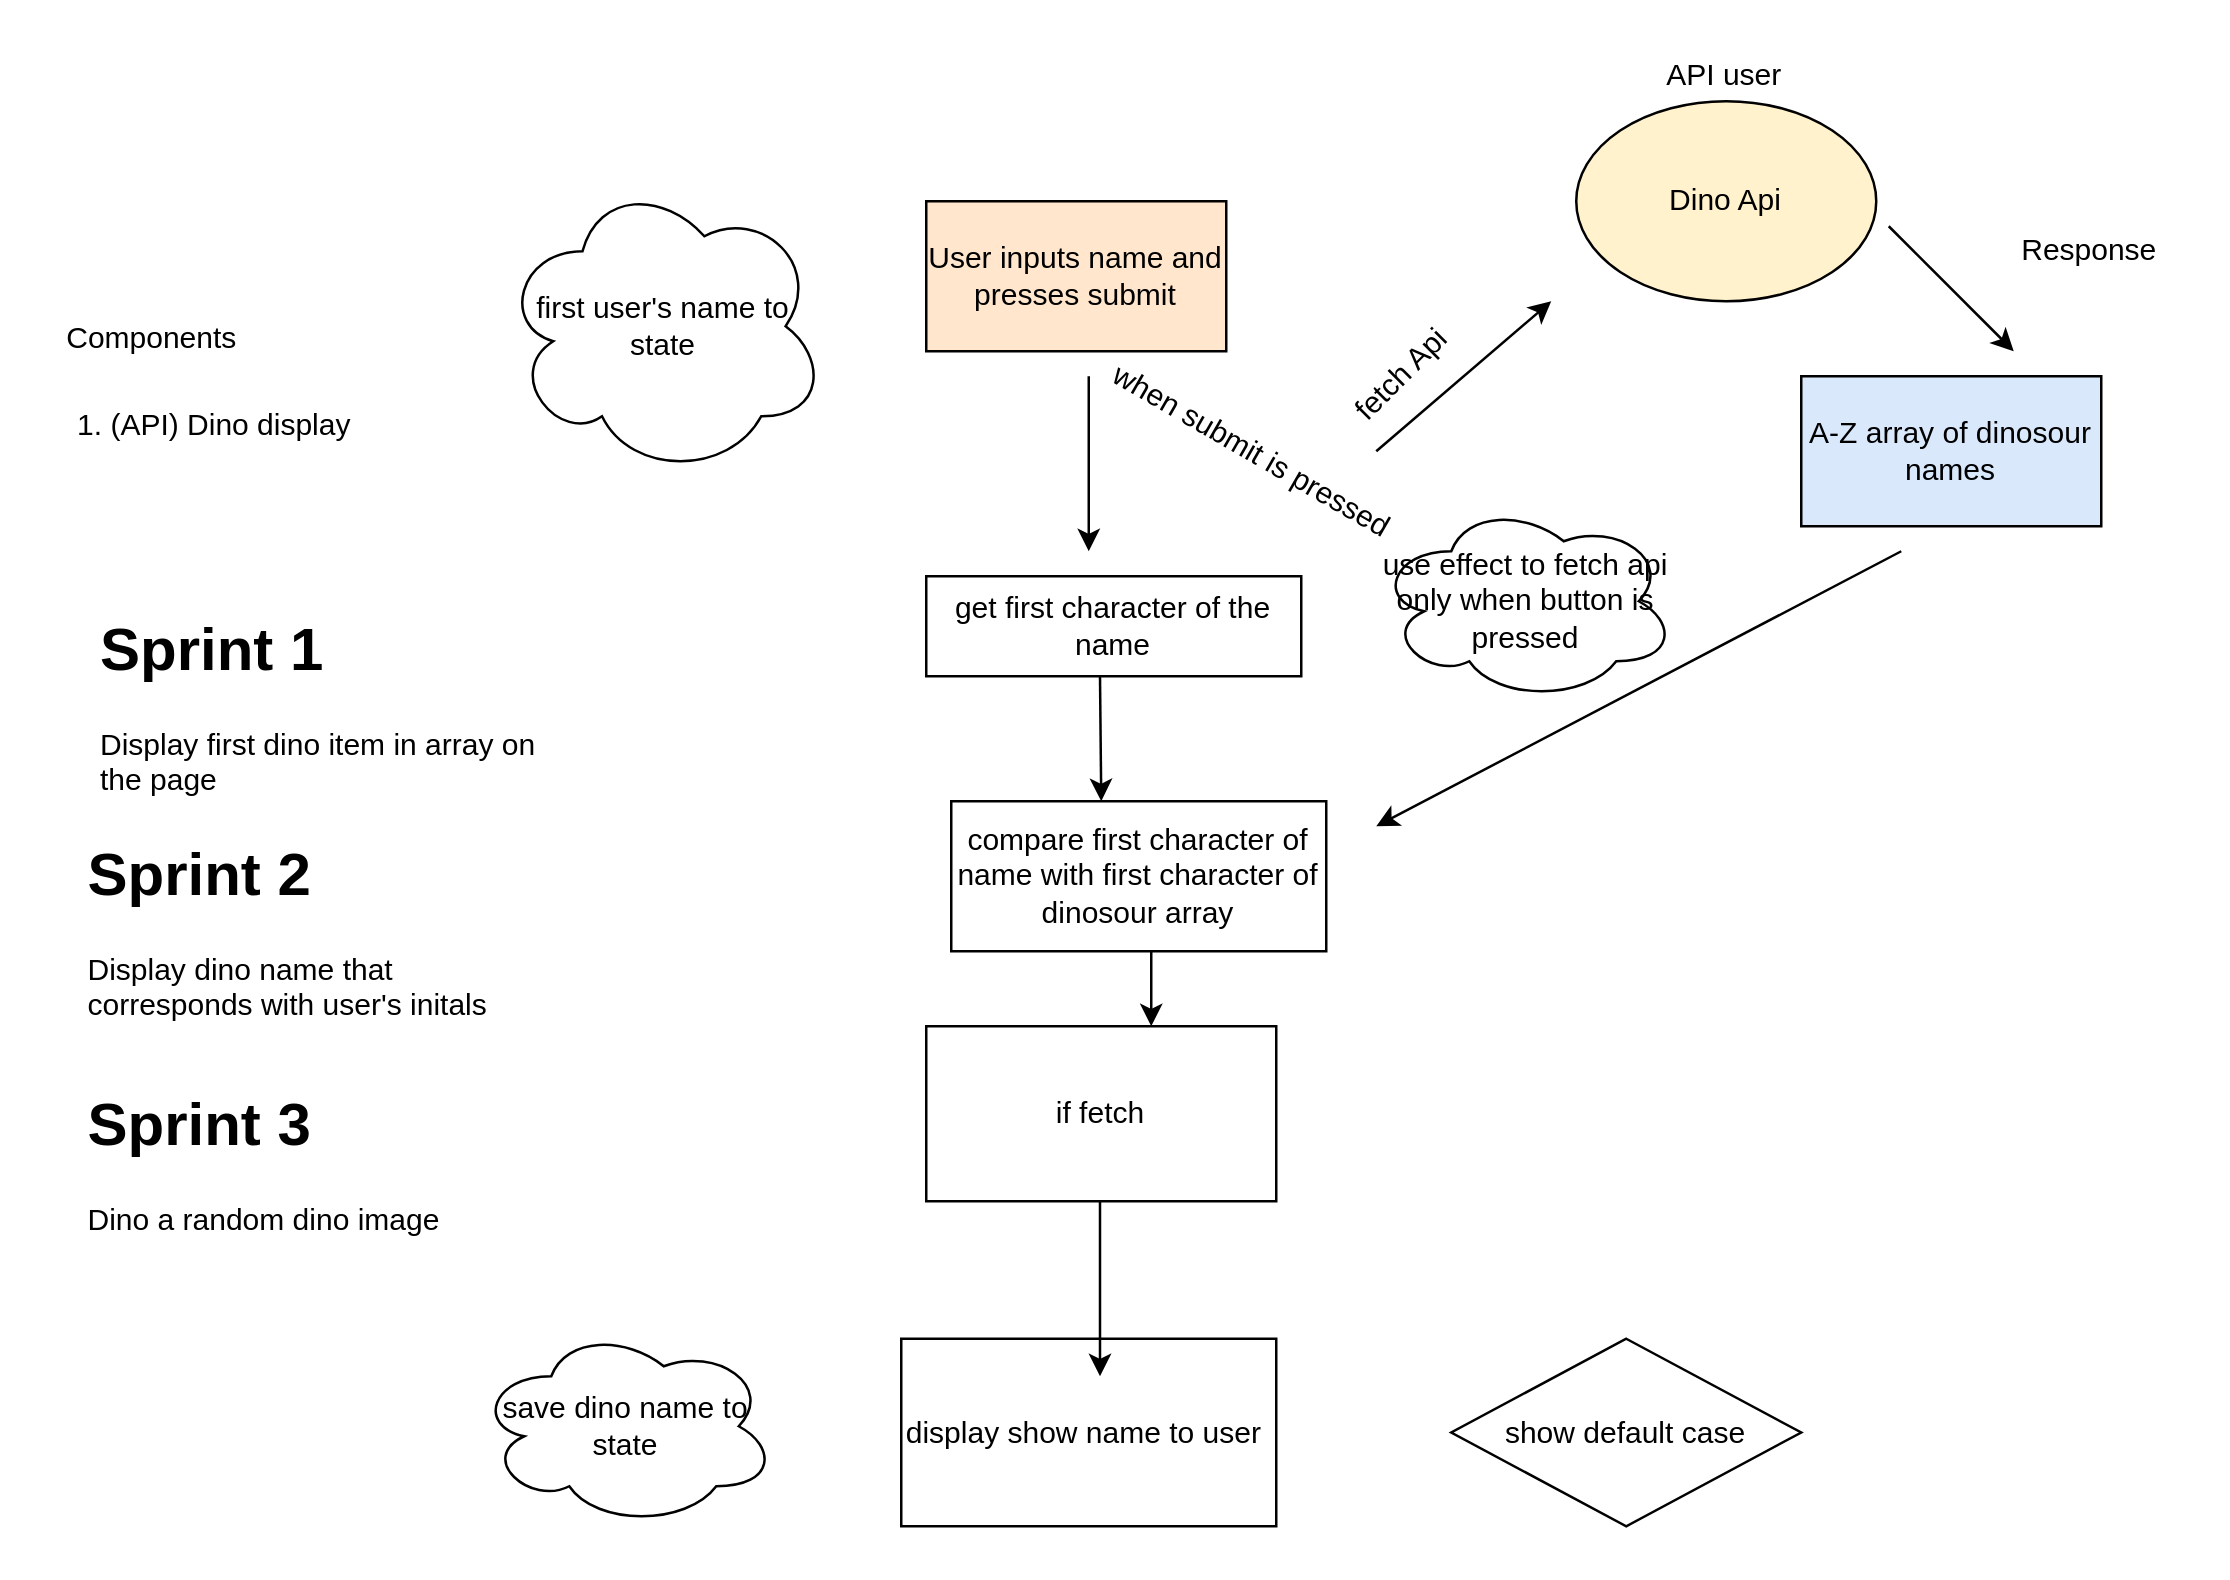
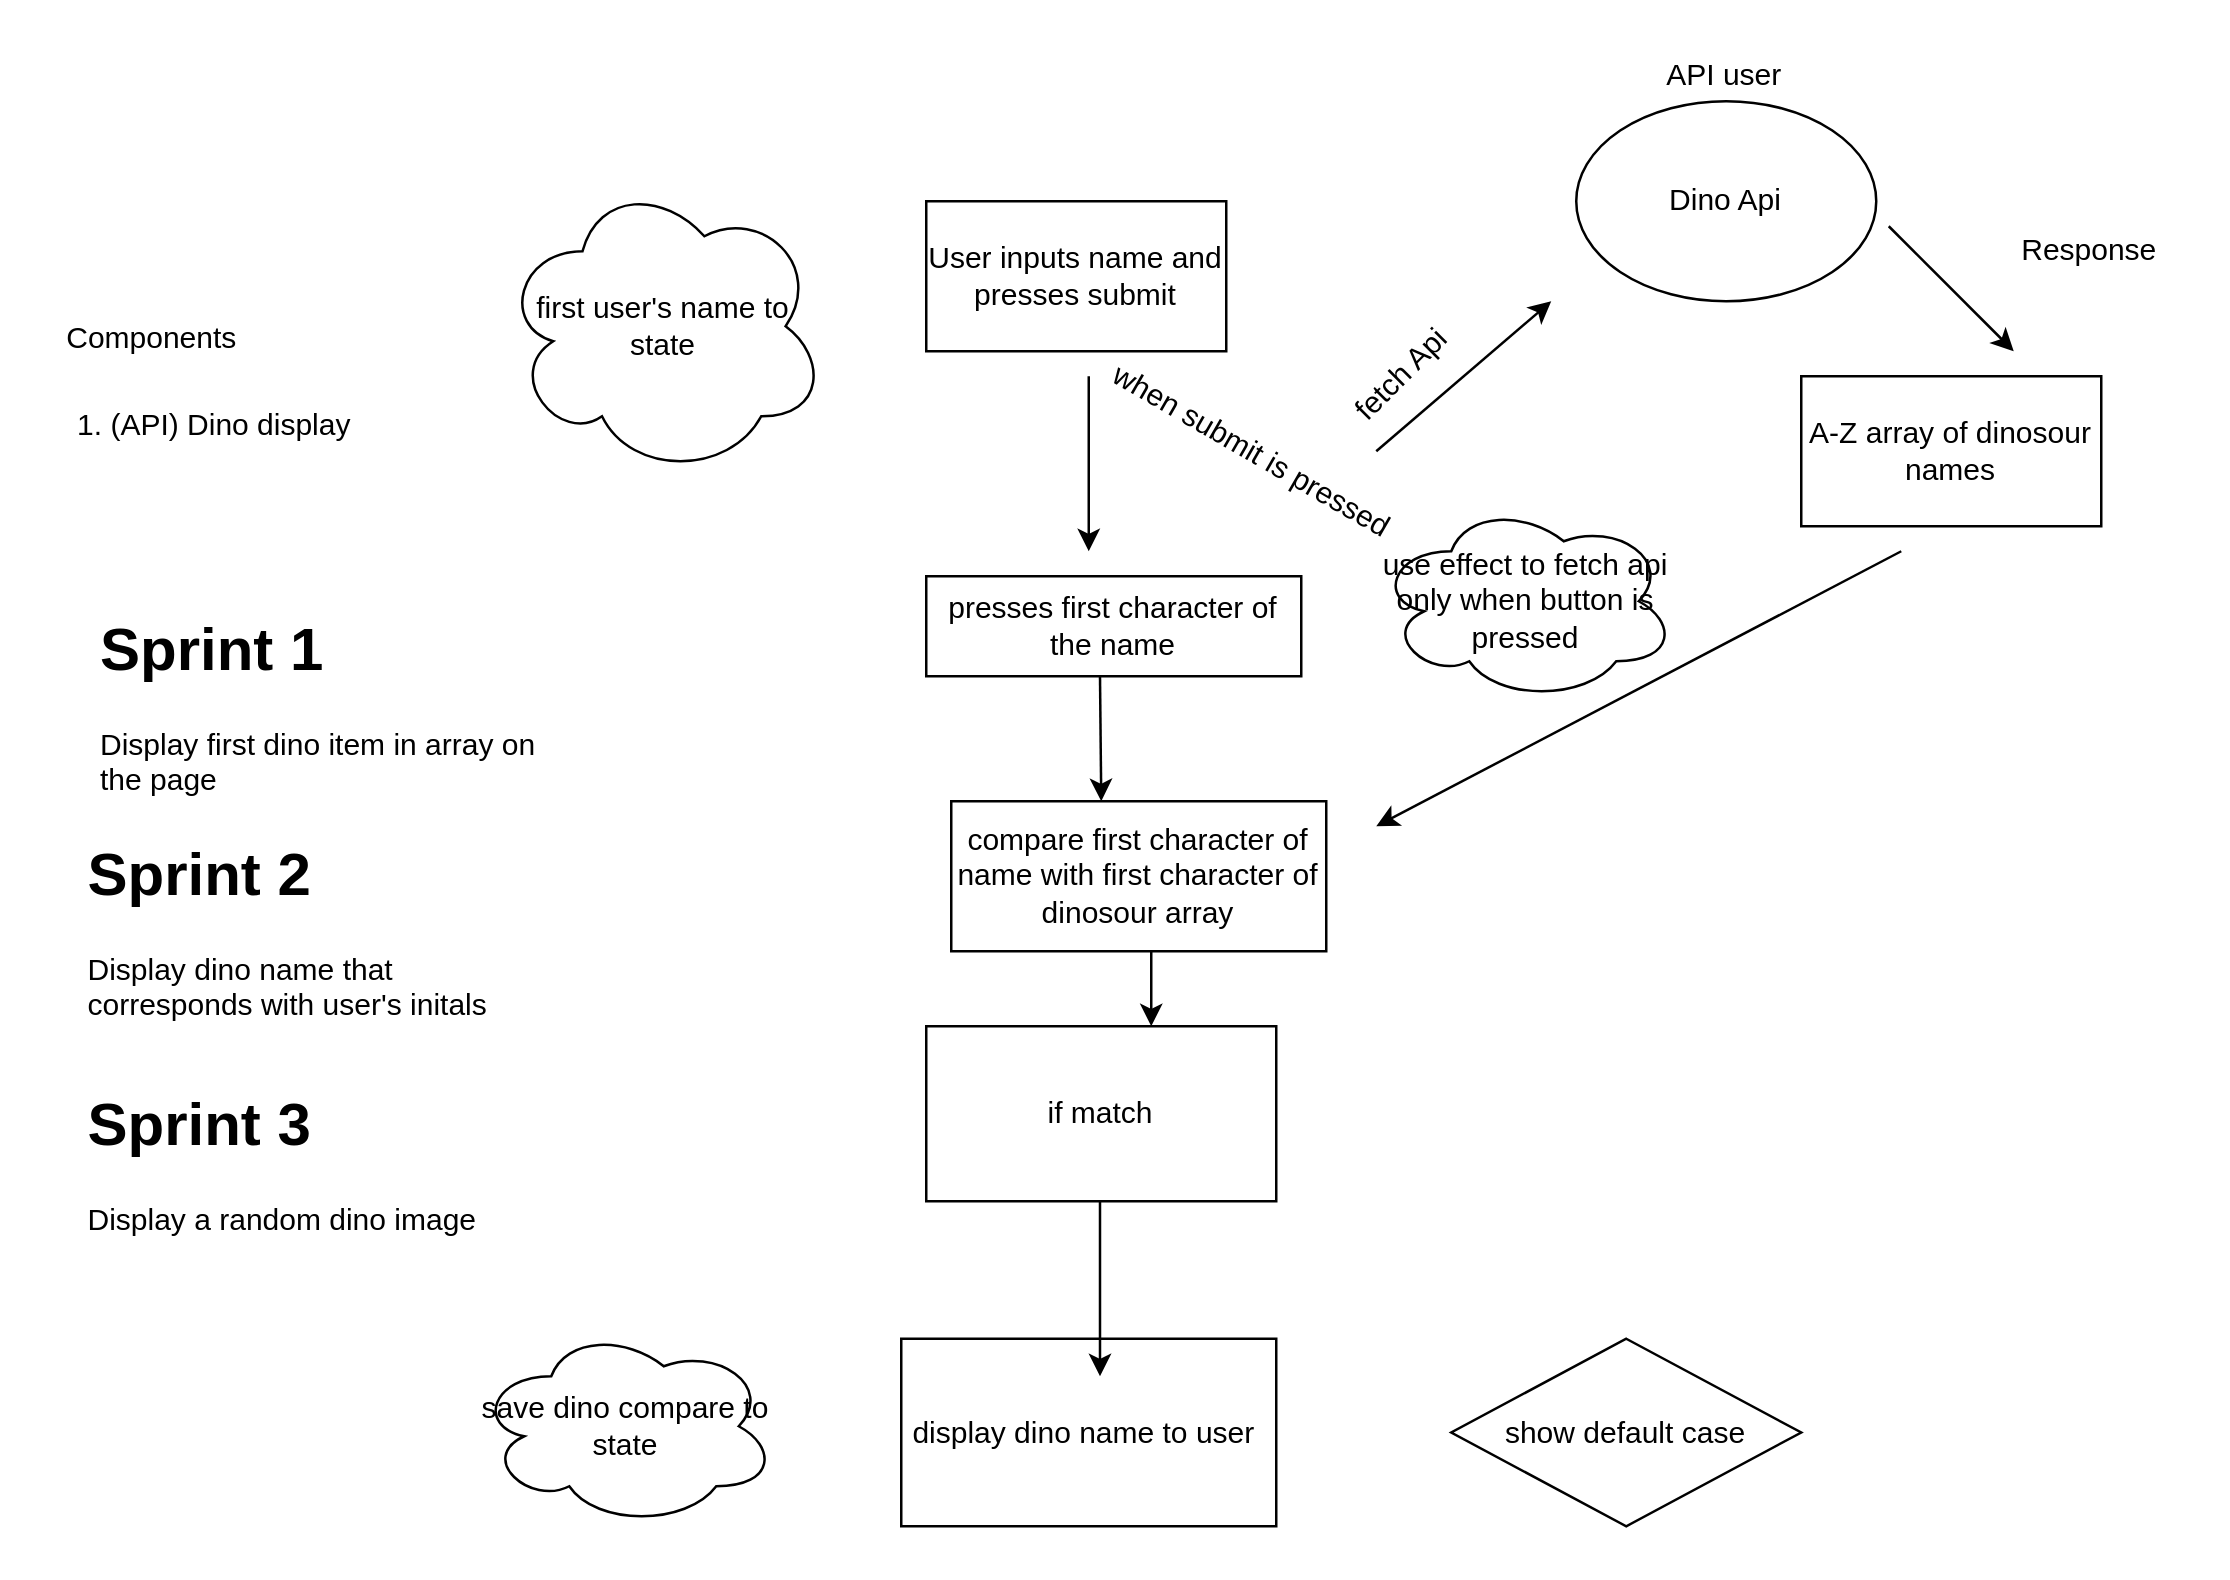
  <mxCell id="0" />
  <mxCell id="1" parent="0" />
- <mxCell id="2" value="Dino Api" style="ellipse;whiteSpace=wrap;html=1;fillColor=#fff2cc;" parent="1" vertex="1"><mxGeometry x="630" y="40" width="120" height="80" as="geometry" /></mxCell>
- <mxCell id="3" value="User inputs name and presses submit" style="rounded=0;whiteSpace=wrap;html=1;fillColor=#ffe6cc;" vertex="1" parent="1"><mxGeometry x="370" y="80" width="120" height="60" as="geometry" /></mxCell>
+ <mxCell id="2" value="Dino Api" style="ellipse;whiteSpace=wrap;html=1;" parent="1" vertex="1"><mxGeometry x="630" y="40" width="120" height="80" as="geometry" /></mxCell>
+ <mxCell id="3" value="User inputs name and presses submit" style="rounded=0;whiteSpace=wrap;html=1;" vertex="1" parent="1"><mxGeometry x="370" y="80" width="120" height="60" as="geometry" /></mxCell>
  <mxCell id="4" value="" style="endArrow=classic;html=1;" edge="1" parent="1"><mxGeometry width="50" height="50" relative="1" as="geometry"><mxPoint x="435" y="150" as="sourcePoint" /><mxPoint x="435" y="220" as="targetPoint" /></mxGeometry></mxCell>
- <mxCell id="5" value="get first character of the name" style="rounded=0;whiteSpace=wrap;html=1;" vertex="1" parent="1"><mxGeometry x="370" y="230" width="150" height="40" as="geometry" /></mxCell>
- <mxCell id="6" value="A-Z array of dinosour names" style="rounded=0;whiteSpace=wrap;html=1;fillColor=#dae8fc;" vertex="1" parent="1"><mxGeometry x="720" y="150" width="120" height="60" as="geometry" /></mxCell>
+ <mxCell id="5" value="presses first character of the name" style="rounded=0;whiteSpace=wrap;html=1;" vertex="1" parent="1"><mxGeometry x="370" y="230" width="150" height="40" as="geometry" /></mxCell>
+ <mxCell id="6" value="A-Z array of dinosour names" style="rounded=0;whiteSpace=wrap;html=1;" vertex="1" parent="1"><mxGeometry x="720" y="150" width="120" height="60" as="geometry" /></mxCell>
  <mxCell id="7" value="" style="endArrow=classic;html=1;" edge="1" parent="1"><mxGeometry width="50" height="50" relative="1" as="geometry"><mxPoint x="755" y="90" as="sourcePoint" /><mxPoint x="805" y="140" as="targetPoint" /></mxGeometry></mxCell>
  <mxCell id="8" value="Response" style="text;html=1;align=center;verticalAlign=middle;resizable=0;points=[];autosize=1;strokeColor=none;fillColor=none;" vertex="1" parent="1"><mxGeometry x="800" y="90" width="70" height="20" as="geometry" /></mxCell>
  <mxCell id="9" value="API user" style="text;html=1;align=center;verticalAlign=middle;resizable=0;points=[];autosize=1;strokeColor=none;fillColor=none;" vertex="1" parent="1"><mxGeometry x="654" y="20" width="70" height="20" as="geometry" /></mxCell>
  <mxCell id="10" value="" style="endArrow=classic;html=1;" edge="1" parent="1"><mxGeometry width="50" height="50" relative="1" as="geometry"><mxPoint x="550" y="180" as="sourcePoint" /><mxPoint x="620" y="120" as="targetPoint" /></mxGeometry></mxCell>
  <mxCell id="11" value="when submit is pressed" style="text;html=1;align=center;verticalAlign=middle;resizable=0;points=[];autosize=1;strokeColor=none;fillColor=none;rotation=30;" vertex="1" parent="1"><mxGeometry x="430" y="170" width="140" height="20" as="geometry" /></mxCell>
  <mxCell id="12" value="fetch Api" style="text;html=1;align=center;verticalAlign=middle;resizable=0;points=[];autosize=1;strokeColor=none;fillColor=none;rotation=-45;" vertex="1" parent="1"><mxGeometry x="530" y="140" width="60" height="20" as="geometry" /></mxCell>
  <mxCell id="13" value="compare first character of name with first character of dinosour array" style="rounded=0;whiteSpace=wrap;html=1;" vertex="1" parent="1"><mxGeometry x="380" y="320" width="150" height="60" as="geometry" /></mxCell>
  <mxCell id="14" value="" style="endArrow=classic;html=1;" edge="1" parent="1"><mxGeometry width="50" height="50" relative="1" as="geometry"><mxPoint x="760" y="220" as="sourcePoint" /><mxPoint x="550" y="330" as="targetPoint" /><Array as="points" /></mxGeometry></mxCell>
- <mxCell id="15" value="if fetch" style="rounded=0;whiteSpace=wrap;html=1;" vertex="1" parent="1"><mxGeometry x="370" y="410" width="140" height="70" as="geometry" /></mxCell>
+ <mxCell id="15" value="if match" style="rounded=0;whiteSpace=wrap;html=1;" vertex="1" parent="1"><mxGeometry x="370" y="410" width="140" height="70" as="geometry" /></mxCell>
  <mxCell id="16" value="show default case" style="rhombus;whiteSpace=wrap;html=1;" vertex="1" parent="1"><mxGeometry x="580" y="535" width="140" height="75" as="geometry" /></mxCell>
- <mxCell id="17" value="display show name to user&amp;nbsp;" style="rounded=0;whiteSpace=wrap;html=1;" vertex="1" parent="1"><mxGeometry x="360" y="535" width="150" height="75" as="geometry" /></mxCell>
- <mxCell id="18" value="save dino name to state" style="ellipse;shape=cloud;whiteSpace=wrap;html=1;" vertex="1" parent="1"><mxGeometry x="190" y="530" width="120" height="80" as="geometry" /></mxCell>
+ <mxCell id="17" value="display dino name to user&amp;nbsp;" style="rounded=0;whiteSpace=wrap;html=1;" vertex="1" parent="1"><mxGeometry x="360" y="535" width="150" height="75" as="geometry" /></mxCell>
+ <mxCell id="18" value="save dino compare to state" style="ellipse;shape=cloud;whiteSpace=wrap;html=1;" vertex="1" parent="1"><mxGeometry x="190" y="530" width="120" height="80" as="geometry" /></mxCell>
  <mxCell id="19" value="first user's name to state" style="ellipse;shape=cloud;whiteSpace=wrap;html=1;" vertex="1" parent="1"><mxGeometry x="200" y="70" width="130" height="120" as="geometry" /></mxCell>
  <mxCell id="20" value="use effect to fetch api only when button is pressed" style="ellipse;shape=cloud;whiteSpace=wrap;html=1;" vertex="1" parent="1"><mxGeometry x="550" y="200" width="120" height="80" as="geometry" /></mxCell>
  <mxCell id="21" value="" style="endArrow=classic;html=1;" edge="1" parent="1"><mxGeometry width="50" height="50" relative="1" as="geometry"><mxPoint x="439.5" y="480" as="sourcePoint" /><mxPoint x="439.5" y="550" as="targetPoint" /></mxGeometry></mxCell>
  <mxCell id="22" value="" style="endArrow=classic;html=1;" edge="1" parent="1"><mxGeometry width="50" height="50" relative="1" as="geometry"><mxPoint x="460" y="380" as="sourcePoint" /><mxPoint x="460" y="410" as="targetPoint" /></mxGeometry></mxCell>
  <mxCell id="23" value="Components" style="text;html=1;align=center;verticalAlign=middle;resizable=0;points=[];autosize=1;strokeColor=none;fillColor=none;" vertex="1" parent="1"><mxGeometry x="20" y="125" width="80" height="20" as="geometry" /></mxCell>
  <mxCell id="24" value="1. (API) Dino display" style="text;html=1;align=center;verticalAlign=middle;resizable=0;points=[];autosize=1;strokeColor=none;fillColor=none;" vertex="1" parent="1"><mxGeometry x="20" y="160" width="130" height="20" as="geometry" /></mxCell>
  <mxCell id="25" value="" style="endArrow=classic;html=1;" edge="1" parent="1"><mxGeometry width="50" height="50" relative="1" as="geometry"><mxPoint x="439.5" y="270" as="sourcePoint" /><mxPoint x="440" y="320" as="targetPoint" /></mxGeometry></mxCell>
  <mxCell id="26" value="&lt;h1&gt;Sprint 1&lt;/h1&gt;&lt;p&gt;Display first dino item in array on the page&amp;nbsp;&lt;/p&gt;" style="text;html=1;strokeColor=none;fillColor=none;spacing=5;spacingTop=-20;whiteSpace=wrap;overflow=hidden;rounded=0;" vertex="1" parent="1"><mxGeometry x="35" y="240" width="190" height="80" as="geometry" /></mxCell>
  <mxCell id="27" value="&lt;h1&gt;Sprint 2&lt;/h1&gt;&lt;p&gt;Display dino name that corresponds with user's initals&amp;nbsp;&lt;/p&gt;" style="text;html=1;strokeColor=none;fillColor=none;spacing=5;spacingTop=-20;whiteSpace=wrap;overflow=hidden;rounded=0;" vertex="1" parent="1"><mxGeometry x="30" y="330" width="190" height="80" as="geometry" /></mxCell>
- <mxCell id="28" value="&lt;h1&gt;Sprint 3&lt;/h1&gt;&lt;p&gt;Dino a random dino image&amp;nbsp;&lt;/p&gt;" style="text;html=1;strokeColor=none;fillColor=none;spacing=5;spacingTop=-20;whiteSpace=wrap;overflow=hidden;rounded=0;" vertex="1" parent="1"><mxGeometry x="30" y="430" width="190" height="120" as="geometry" /></mxCell>
+ <mxCell id="28" value="&lt;h1&gt;Sprint 3&lt;/h1&gt;&lt;p&gt;Display a random dino image&amp;nbsp;&lt;/p&gt;" style="text;html=1;strokeColor=none;fillColor=none;spacing=5;spacingTop=-20;whiteSpace=wrap;overflow=hidden;rounded=0;" vertex="1" parent="1"><mxGeometry x="30" y="430" width="190" height="120" as="geometry" /></mxCell>
